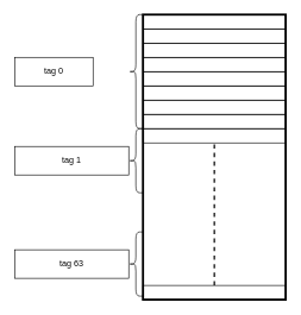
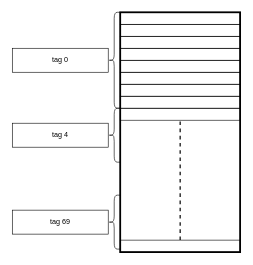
  <mxCell id="0" />
  <mxCell id="1" parent="0" />
  <mxCell id="2" value="" style="rounded=0;whiteSpace=wrap;html=1;fillColor=none;strokeWidth=3;" vertex="1" parent="1"><mxGeometry x="200" y="20" width="200" height="400" as="geometry" /></mxCell>
  <mxCell id="3" value="" style="rounded=0;whiteSpace=wrap;html=1;fillColor=none;" vertex="1" parent="1"><mxGeometry x="200" y="20" width="200" height="20" as="geometry" /></mxCell>
  <mxCell id="4" value="" style="rounded=0;whiteSpace=wrap;html=1;fillColor=none;" vertex="1" parent="1"><mxGeometry x="200" y="180" width="200" height="20" as="geometry" /></mxCell>
  <mxCell id="5" value="" style="rounded=0;whiteSpace=wrap;html=1;fillColor=none;" vertex="1" parent="1"><mxGeometry x="200" y="400" width="200" height="20" as="geometry" /></mxCell>
  <mxCell id="6" value="" style="endArrow=none;dashed=1;html=1;strokeWidth=2;rounded=0;exitX=0.5;exitY=0;exitDx=0;exitDy=0;entryX=0.5;entryY=1;entryDx=0;entryDy=0;" edge="1" parent="1" source="5" target="4"><mxGeometry width="50" height="50" relative="1" as="geometry"><mxPoint x="460" y="120" as="sourcePoint" /><mxPoint x="460" y="80" as="targetPoint" /></mxGeometry></mxCell>
  <mxCell id="7" value="" style="rounded=0;whiteSpace=wrap;html=1;fillColor=none;" vertex="1" parent="1"><mxGeometry x="200" y="40" width="200" height="20" as="geometry" /></mxCell>
  <mxCell id="8" value="" style="rounded=0;whiteSpace=wrap;html=1;fillColor=none;" vertex="1" parent="1"><mxGeometry x="200" y="60" width="200" height="20" as="geometry" /></mxCell>
  <mxCell id="9" value="" style="rounded=0;whiteSpace=wrap;html=1;fillColor=none;" vertex="1" parent="1"><mxGeometry x="200" y="80" width="200" height="20" as="geometry" /></mxCell>
  <mxCell id="10" value="" style="rounded=0;whiteSpace=wrap;html=1;fillColor=none;" vertex="1" parent="1"><mxGeometry x="200" y="100" width="200" height="20" as="geometry" /></mxCell>
  <mxCell id="11" value="" style="rounded=0;whiteSpace=wrap;html=1;fillColor=none;" vertex="1" parent="1"><mxGeometry x="200" y="120" width="200" height="20" as="geometry" /></mxCell>
- <mxCell id="12" value="tag 0" style="rounded=0;whiteSpace=wrap;html=1;fillColor=none;" vertex="1" parent="1"><mxGeometry x="20" y="80" width="110" height="40" as="geometry" /></mxCell>
+ <mxCell id="12" value="tag 0" style="rounded=0;whiteSpace=wrap;html=1;fillColor=none;" vertex="1" parent="1"><mxGeometry x="20" y="80" width="160" height="40" as="geometry" /></mxCell>
  <mxCell id="13" value="" style="rounded=0;whiteSpace=wrap;html=1;fillColor=none;" vertex="1" parent="1"><mxGeometry x="200" y="160" width="200" height="20" as="geometry" /></mxCell>
  <mxCell id="14" value="" style="rounded=0;whiteSpace=wrap;html=1;fillColor=none;" vertex="1" parent="1"><mxGeometry x="200" y="140" width="200" height="20" as="geometry" /></mxCell>
  <mxCell id="15" value="" style="shape=curlyBracket;whiteSpace=wrap;html=1;rounded=1;labelPosition=left;verticalLabelPosition=middle;align=right;verticalAlign=middle;" vertex="1" parent="1"><mxGeometry x="180" y="20" width="20" height="160" as="geometry" /></mxCell>
  <mxCell id="16" value="" style="shape=curlyBracket;whiteSpace=wrap;html=1;rounded=1;labelPosition=left;verticalLabelPosition=middle;align=right;verticalAlign=middle;" vertex="1" parent="1"><mxGeometry x="180" y="180" width="20" height="90" as="geometry" /></mxCell>
- <mxCell id="17" value="tag 1" style="rounded=0;whiteSpace=wrap;html=1;fillColor=none;" vertex="1" parent="1"><mxGeometry x="20" y="205" width="160" height="40" as="geometry" /></mxCell>
- <mxCell id="18" value="tag 63" style="rounded=0;whiteSpace=wrap;html=1;fillColor=none;" vertex="1" parent="1"><mxGeometry x="20" y="350" width="160" height="40" as="geometry" /></mxCell>
+ <mxCell id="17" value="tag 4" style="rounded=0;whiteSpace=wrap;html=1;fillColor=none;" vertex="1" parent="1"><mxGeometry x="20" y="205" width="160" height="40" as="geometry" /></mxCell>
+ <mxCell id="18" value="tag 69" style="rounded=0;whiteSpace=wrap;html=1;fillColor=none;" vertex="1" parent="1"><mxGeometry x="20" y="350" width="160" height="40" as="geometry" /></mxCell>
  <mxCell id="19" value="" style="shape=curlyBracket;whiteSpace=wrap;html=1;rounded=1;labelPosition=left;verticalLabelPosition=middle;align=right;verticalAlign=middle;" vertex="1" parent="1"><mxGeometry x="180" y="325" width="20" height="90" as="geometry" /></mxCell>
